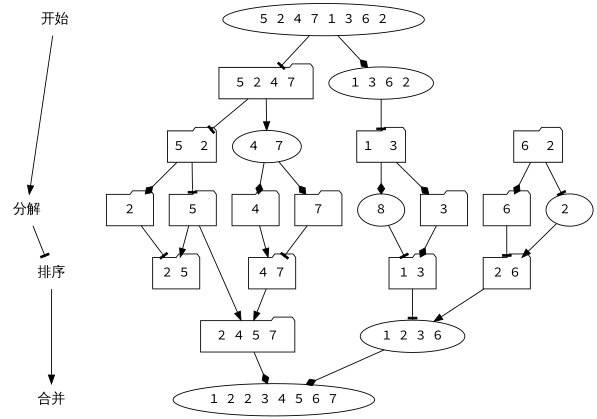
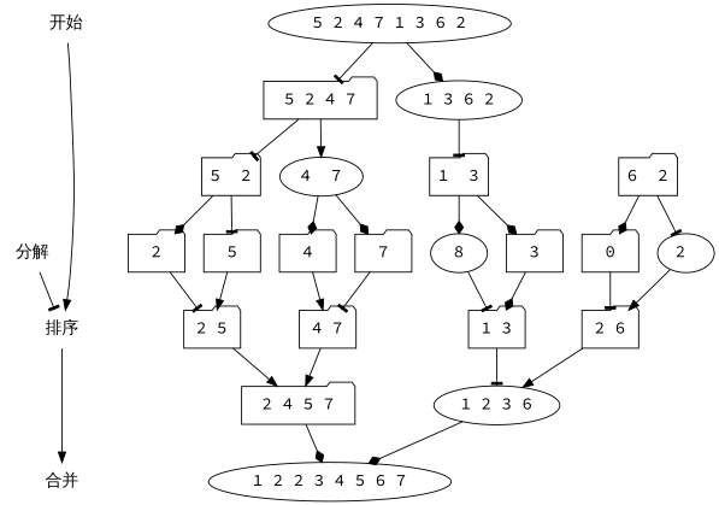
  digraph {
    fontname="Source Code Pro"
    node [fontname="Source Code Pro" fontsize=16 shape=folder]
    edge [arrowhead=tee fontname="Source Code Pro"]
    "开始" [shape=plaintext]
    "5 2 4 7 1 3 6 2" [shape=ellipse width=3]
    "5 2 4 7" [width=1.5]
    "1 3 6 2" [shape=ellipse width=1.5]
    "5  2" [width=.75]
    "4  7" [shape=ellipse width=.75]
    "1  3" [width=.75]
    "6  2" [width=.75]
    "分解" [shape=plaintext]
    5 [width=.75]
    2 [width=.75]
    4 [width=.75]
    7 [width=.75]
    n14 [label=8 shape=ellipse width=.75]
    3 [width=.75]
-   6 [width=.75]
+   6 [width=.75 label=0]
    "2 " [shape=ellipse width=.75]
    "排序" [shape=plaintext]
    "2 5" [width=.75]
    "4 7" [width=.75]
    "1 3" [width=.75]
    "2 6" [width=.75]
    "2 4 5 7" [width=1.5]
    "1 2 3 6" [shape=ellipse width=1.5]
    "合并" [shape=plaintext]
    "1 2 2 3 4 5 6 7" [shape=ellipse width=3]
    subgraph sub_1 {
      rank=same
      "开始"
      "5 2 4 7 1 3 6 2"
    }
    subgraph sub_2 {
      rank=same
      "5 2 4 7"
      "1 3 6 2"
    }
    subgraph sub_3 {
      rank=sname
      "5  2"
      "4  7"
      "1  3"
      "6  2"
    }
    subgraph sub_4 {
      rank=same
      "分解"
      5
      2
      4
      7
      n14
      3
      6
      "2 "
    }
    subgraph sub_5 {
      rank=same
      "排序"
      "2 5"
      "4 7"
      "1 3"
      "2 6"
    }
    subgraph sub_6 {
      rank=same
      "2 4 5 7"
      "1 2 3 6"
    }
    subgraph sub_7 {
      rank=same
      "合并"
      "1 2 2 3 4 5 6 7"
    }
-   "开始" -> "分解" [arrowhead=normal]
+   "开始" -> "排序" [arrowhead=normal]
    "5 2 4 7 1 3 6 2" -> "5 2 4 7"
    "5 2 4 7 1 3 6 2" -> "1 3 6 2" [arrowhead=diamond]
    "5 2 4 7" -> "5  2"
    "5 2 4 7" -> "4  7" [arrowhead=normal]
    "1 3 6 2" -> "1  3"
    "5  2" -> 5
    "5  2" -> 2 [arrowhead=diamond]
    "4  7" -> 4 [arrowhead=diamond]
    "4  7" -> 7 [arrowhead=diamond]
    "1  3" -> n14 [arrowhead=diamond]
    "1  3" -> 3 [arrowhead=diamond]
    "6  2" -> 6 [arrowhead=diamond]
    "6  2" -> "2 "
    "分解" -> "排序"
    5 -> "2 5" [arrowhead=normal]
    2 -> "2 5"
    4 -> "4 7" [arrowhead=normal]
    7 -> "4 7"
    n14 -> "1 3"
    3 -> "1 3" [arrowhead=diamond]
    6 -> "2 6"
    "2 " -> "2 6" [arrowhead=normal]
    "排序" -> "合并" [arrowhead=normal]
-   5 -> "2 4 5 7" [arrowhead=normal]
+   "2 5" -> "2 4 5 7" [arrowhead=normal]
    "4 7" -> "2 4 5 7" [arrowhead=normal]
    "1 3" -> "1 2 3 6"
    "2 6" -> "1 2 3 6" [arrowhead=normal]
    "2 4 5 7" -> "1 2 2 3 4 5 6 7" [arrowhead=diamond]
    "1 2 3 6" -> "1 2 2 3 4 5 6 7" [arrowhead=diamond]
  }
